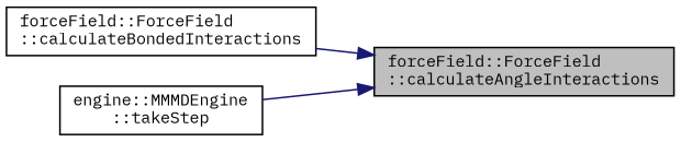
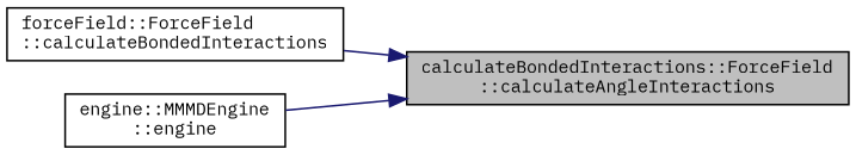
  digraph {
    fontname="IBM Plex Mono"
    rankdir=RL
    node [color=black fillcolor=white fontname="IBM Plex Mono" fontsize=10 shape=record style=filled]
    edge [color=midnightblue dir=back fontname="IBM Plex Mono" fontsize=10 labelfontname=Helvetica labelfontsize=10 style=solid]
-   n1 [fillcolor=grey75 fontcolor=black height=0.2 label="forceField::ForceField\l::calculateAngleInteractions" width=0.4]
+   n1 [fillcolor=grey75 fontcolor=black height=0.2 label="calculateBondedInteractions::ForceField\l::calculateAngleInteractions" width=0.4]
    n2 [height=0.2 label="forceField::ForceField\l::calculateBondedInteractions" width=0.4]
-   n3 [height=0.2 label="engine::MMMDEngine\l::takeStep" width=0.4]
+   n3 [height=0.2 label="engine::MMMDEngine\l::engine" width=0.4]
    n1 -> n2
    n1 -> n3
  }
